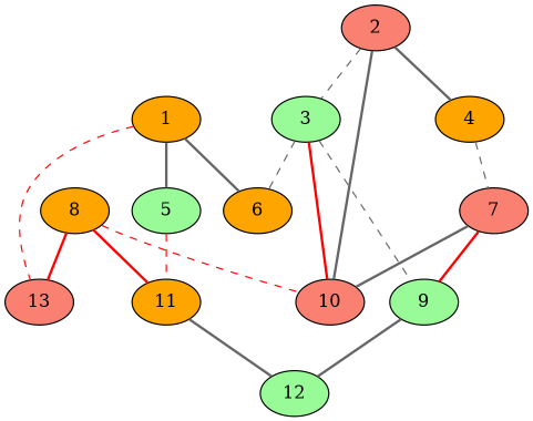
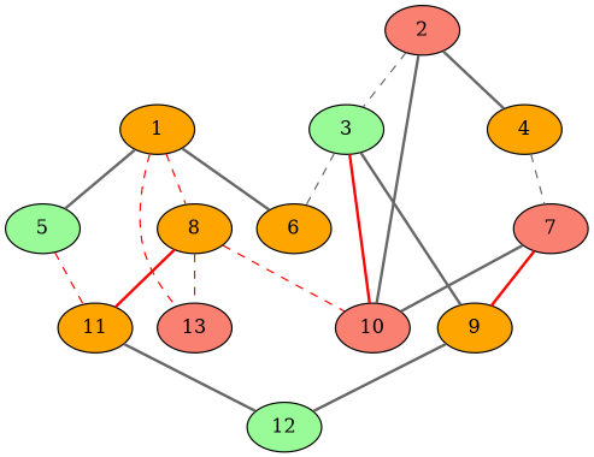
  graph {
    node [fillcolor=orange style=filled]
    edge [color=gray40 style=bold]
    5 [fillcolor=palegreen]
    1
    6
    8
    13 [fillcolor=salmon]
    11
    10 [fillcolor=salmon]
    12 [fillcolor=palegreen]
    2 [fillcolor=salmon]
    3 [fillcolor=palegreen]
    4
-   9 [fillcolor=palegreen]
+   9
    7 [fillcolor=salmon]
    5 -- 11 [color=red style=dashed]
    1 -- 5
    1 -- 6
+   1 -- 8 [color=red style=dashed]
    1 -- 13 [color=red style=dashed]
-   8 -- 13 [color=red]
+   8 -- 13 [color=red style=dashed]
    8 -- 11 [color=red]
    8 -- 10 [color=red style=dashed]
    11 -- 12
    2 -- 10
    2 -- 3 [style=dashed]
    2 -- 4
    3 -- 6 [style=dashed]
    3 -- 10 [color=red]
-   3 -- 9 [style=dashed]
+   3 -- 9
    4 -- 7 [style=dashed]
    9 -- 12
    7 -- 10
    7 -- 9 [color=red]
  }
